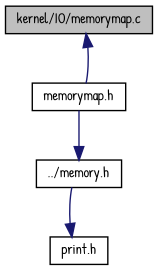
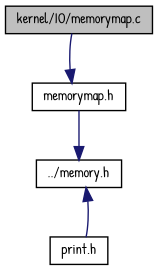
  digraph {
    fontname="Patrick Hand"
    node [color=black fillcolor=white fontname="Patrick Hand" fontsize=10 shape=record style=filled]
    edge [color=midnightblue fontname="Patrick Hand" fontsize=10 labelfontname=Helvetica labelfontsize=10 style=solid]
    n1 [fillcolor=grey75 fontcolor=black height=0.2 label="kernel/IO/memorymap.c" width=0.4]
    n2 [height=0.2 label="memorymap.h" width=0.4]
    n3 [height=0.2 label="../memory.h" width=0.4]
    n4 [height=0.2 label="print.h" width=0.4]
-   n2 -> n1
+   n1 -> n2
    n2 -> n3
-   n3 -> n4
+   n4 -> n3
  }
